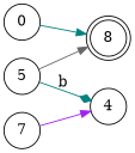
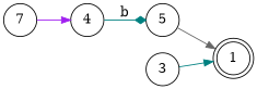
  digraph {
    rankdir=LR
    node [shape=circle]
    edge [arrowhead=normal color=teal]
-   1 [shape=doublecircle label=8]
+   1 [shape=doublecircle]
    n2 [label=7]
    4
    5
-   3 [label=0]
+   3
    n2 -> 4 [color=purple]
-   5 -> 4 [arrowhead=diamond label=b]
+   4 -> 5 [arrowhead=diamond label=b]
    5 -> 1 [color=gray40]
    3 -> 1
  }
